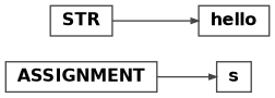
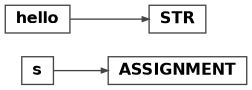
  digraph {
    bgcolor=white
    ordering=out
    rankdir=LR
    ranksep=.4
    node [color="#444444" fillcolor=white fixedsize=false fontcolor=black fontname="Helvetica-bold" fontsize=12 shape=box style="filled, solid"]
    edge [arrowsize=.5 color="#444444"]
    n1 [height=.25 label=ASSIGNMENT width=.25]
    n2 [height=.25 label=s width=.25]
    n3 [height=.25 label=STR width=.25]
    n4 [height=.25 label=hello width=.25]
-   n1 -> n2
-   n3 -> n4
+   n2 -> n1
+   n4 -> n3
  }
